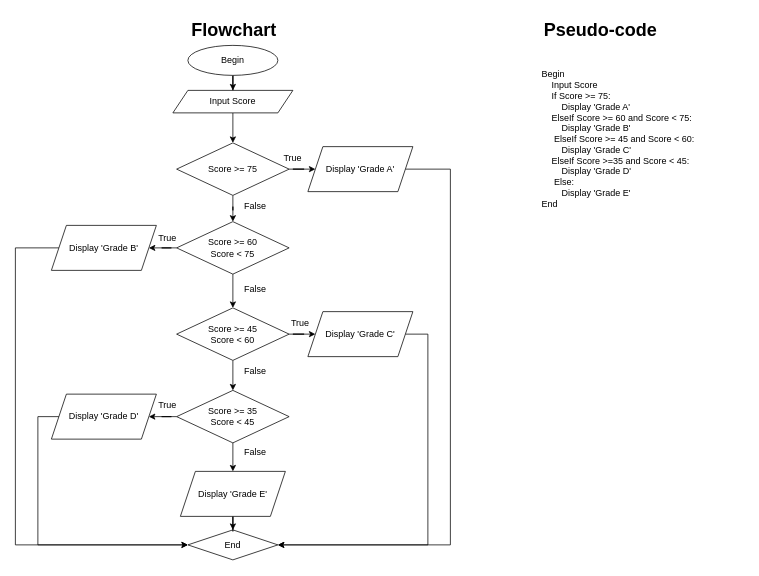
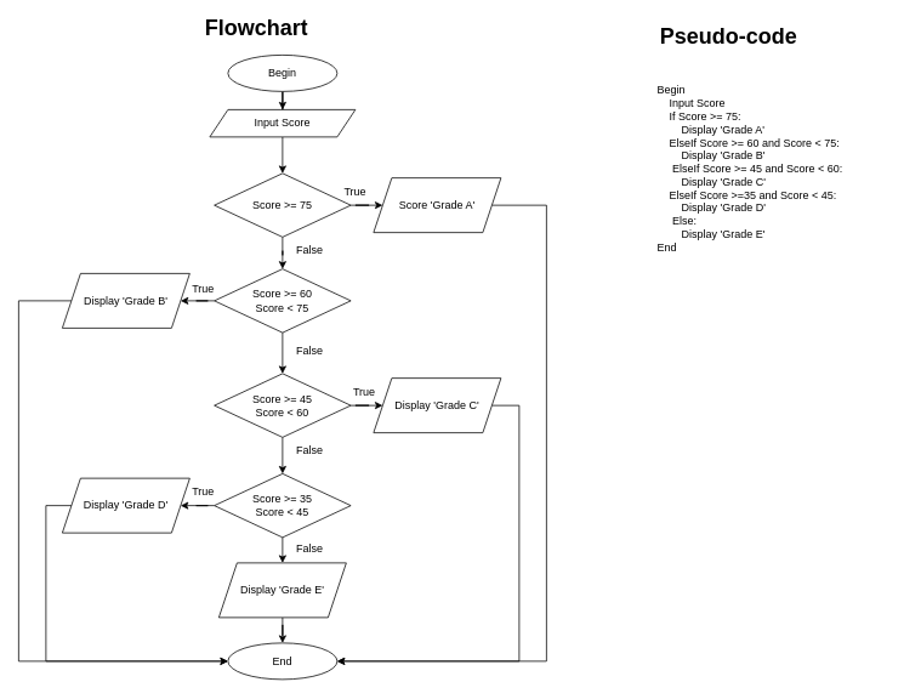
  <mxCell id="0" />
  <mxCell id="1" parent="0" />
- <mxCell id="2" value="&lt;h1&gt;Flowchart&lt;/h1&gt;" style="text;html=1;strokeColor=none;fillColor=none;spacing=5;spacingTop=-20;whiteSpace=wrap;overflow=hidden;rounded=0;" vertex="1" parent="1"><mxGeometry x="250" y="20" width="190" height="40" as="geometry" /></mxCell>
+ <mxCell id="2" value="&lt;h1&gt;Flowchart&lt;/h1&gt;" style="text;html=1;strokeColor=none;fillColor=none;spacing=5;spacingTop=-20;whiteSpace=wrap;overflow=hidden;rounded=0;" vertex="1" parent="1"><mxGeometry x="220" y="10" width="190" height="40" as="geometry" /></mxCell>
  <mxCell id="3" value="&lt;h1&gt;Pseudo-code&lt;/h1&gt;" style="text;html=1;strokeColor=none;fillColor=none;spacing=5;spacingTop=-20;whiteSpace=wrap;overflow=hidden;rounded=0;" vertex="1" parent="1"><mxGeometry x="720" y="20" width="190" height="40" as="geometry" /></mxCell>
  <mxCell id="4" value="Begin&lt;br&gt;&lt;span style=&quot;&quot;&gt;&lt;span style=&quot;&quot;&gt;&amp;nbsp;&amp;nbsp;&amp;nbsp;&amp;nbsp;&lt;/span&gt;&lt;/span&gt;Input Score&lt;br&gt;&lt;span style=&quot;&quot;&gt;&lt;span style=&quot;&quot;&gt;&amp;nbsp;&amp;nbsp;&amp;nbsp;&amp;nbsp;&lt;/span&gt;&lt;/span&gt;If Score &amp;gt;= 75:&lt;br&gt;&lt;span style=&quot;&quot;&gt;&lt;span style=&quot;&quot;&gt;&amp;nbsp;&amp;nbsp;&amp;nbsp;&amp;nbsp;&lt;/span&gt;&lt;/span&gt;&lt;span style=&quot;&quot;&gt;&lt;span style=&quot;&quot;&gt;&amp;nbsp;&amp;nbsp;&amp;nbsp;&amp;nbsp;&lt;/span&gt;&lt;/span&gt;Display 'Grade A'&lt;br&gt;&amp;nbsp; &amp;nbsp; ElseIf Score &amp;gt;= 60 and Score &amp;lt; 75:&lt;br style=&quot;border-color: var(--border-color);&quot;&gt;&lt;span style=&quot;border-color: var(--border-color);&quot;&gt;&lt;span style=&quot;&quot;&gt;&amp;nbsp;&amp;nbsp;&amp;nbsp;&amp;nbsp;&lt;/span&gt;&lt;/span&gt;&lt;span style=&quot;border-color: var(--border-color);&quot;&gt;&lt;span style=&quot;&quot;&gt;&amp;nbsp;&amp;nbsp;&amp;nbsp;&amp;nbsp;&lt;/span&gt;&lt;/span&gt;Display 'Grade B'&lt;br&gt;&amp;nbsp; &amp;nbsp; &amp;nbsp;ElseIf Score &amp;gt;= 45 and Score &amp;lt; 60:&lt;br style=&quot;border-color: var(--border-color);&quot;&gt;&lt;span style=&quot;border-color: var(--border-color);&quot;&gt;&lt;span style=&quot;&quot;&gt;&amp;nbsp;&amp;nbsp;&amp;nbsp;&amp;nbsp;&lt;/span&gt;&lt;/span&gt;&lt;span style=&quot;border-color: var(--border-color);&quot;&gt;&lt;span style=&quot;&quot;&gt;&amp;nbsp;&amp;nbsp;&amp;nbsp;&amp;nbsp;&lt;/span&gt;&lt;/span&gt;Display 'Grade C'&lt;br&gt;&amp;nbsp; &amp;nbsp; ElseIf Score &amp;gt;=35 and Score &amp;lt; 45:&lt;br style=&quot;border-color: var(--border-color);&quot;&gt;&lt;span style=&quot;border-color: var(--border-color);&quot;&gt;&lt;span style=&quot;&quot;&gt;&amp;nbsp;&amp;nbsp;&amp;nbsp;&amp;nbsp;&lt;/span&gt;&lt;/span&gt;&lt;span style=&quot;border-color: var(--border-color);&quot;&gt;&lt;span style=&quot;&quot;&gt;&amp;nbsp;&amp;nbsp;&amp;nbsp;&amp;nbsp;&lt;/span&gt;&lt;/span&gt;Display 'Grade D'&lt;br&gt;&amp;nbsp; &amp;nbsp; &amp;nbsp;Else:&lt;br style=&quot;border-color: var(--border-color);&quot;&gt;&lt;span style=&quot;border-color: var(--border-color);&quot;&gt;&lt;span style=&quot;&quot;&gt;&amp;nbsp;&amp;nbsp;&amp;nbsp;&amp;nbsp;&lt;/span&gt;&lt;/span&gt;&lt;span style=&quot;border-color: var(--border-color);&quot;&gt;&lt;span style=&quot;&quot;&gt;&amp;nbsp;&amp;nbsp;&amp;nbsp;&amp;nbsp;&lt;/span&gt;&lt;/span&gt;Display 'Grade E'&lt;br&gt;End" style="text;html=1;strokeColor=none;fillColor=none;align=left;verticalAlign=middle;whiteSpace=wrap;rounded=0;" vertex="1" parent="1"><mxGeometry x="720" y="90" width="270" height="190" as="geometry" /></mxCell>
  <mxCell id="5" value="" style="edgeStyle=orthogonalEdgeStyle;rounded=0;orthogonalLoop=1;jettySize=auto;html=1;" edge="1" parent="1" source="6" target="8"><mxGeometry relative="1" as="geometry" /></mxCell>
  <mxCell id="6" value="Begin" style="ellipse;whiteSpace=wrap;html=1;" vertex="1" parent="1"><mxGeometry x="250" y="60" width="120" height="40" as="geometry" /></mxCell>
  <mxCell id="7" style="edgeStyle=orthogonalEdgeStyle;rounded=0;orthogonalLoop=1;jettySize=auto;html=1;exitX=0.5;exitY=1;exitDx=0;exitDy=0;entryX=0.5;entryY=0;entryDx=0;entryDy=0;" edge="1" parent="1" source="8" target="11"><mxGeometry relative="1" as="geometry" /></mxCell>
  <mxCell id="8" value="Input Score" style="shape=parallelogram;perimeter=parallelogramPerimeter;whiteSpace=wrap;html=1;fixedSize=1;" vertex="1" parent="1"><mxGeometry x="230" y="120" width="160" height="30" as="geometry" /></mxCell>
  <mxCell id="9" value="" style="edgeStyle=orthogonalEdgeStyle;rounded=0;orthogonalLoop=1;jettySize=auto;html=1;" edge="1" parent="1" source="11" target="15"><mxGeometry relative="1" as="geometry" /></mxCell>
  <mxCell id="10" value="" style="edgeStyle=orthogonalEdgeStyle;rounded=0;orthogonalLoop=1;jettySize=auto;html=1;" edge="1" parent="1" source="11" target="24"><mxGeometry relative="1" as="geometry" /></mxCell>
  <mxCell id="11" value="Score &amp;gt;= 75" style="rhombus;whiteSpace=wrap;html=1;" vertex="1" parent="1"><mxGeometry x="235" y="190" width="150" height="70" as="geometry" /></mxCell>
  <mxCell id="12" style="edgeStyle=orthogonalEdgeStyle;rounded=0;orthogonalLoop=1;jettySize=auto;html=1;exitX=0.5;exitY=1;exitDx=0;exitDy=0;" edge="1" parent="1" source="11" target="11"><mxGeometry relative="1" as="geometry" /></mxCell>
  <mxCell id="13" value="" style="edgeStyle=orthogonalEdgeStyle;rounded=0;orthogonalLoop=1;jettySize=auto;html=1;" edge="1" parent="1" source="15" target="18"><mxGeometry relative="1" as="geometry" /></mxCell>
  <mxCell id="14" value="" style="edgeStyle=orthogonalEdgeStyle;rounded=0;orthogonalLoop=1;jettySize=auto;html=1;" edge="1" parent="1" source="15" target="26"><mxGeometry relative="1" as="geometry" /></mxCell>
  <mxCell id="15" value="Score &amp;gt;= 60&lt;br&gt;Score &amp;lt; 75" style="rhombus;whiteSpace=wrap;html=1;" vertex="1" parent="1"><mxGeometry x="235" y="295" width="150" height="70" as="geometry" /></mxCell>
  <mxCell id="16" value="" style="edgeStyle=orthogonalEdgeStyle;rounded=0;orthogonalLoop=1;jettySize=auto;html=1;" edge="1" parent="1" source="18" target="21"><mxGeometry relative="1" as="geometry" /></mxCell>
  <mxCell id="17" value="" style="edgeStyle=orthogonalEdgeStyle;rounded=0;orthogonalLoop=1;jettySize=auto;html=1;" edge="1" parent="1" source="18" target="28"><mxGeometry relative="1" as="geometry" /></mxCell>
  <mxCell id="18" value="Score &amp;gt;= 45&lt;br&gt;Score &amp;lt; 60" style="rhombus;whiteSpace=wrap;html=1;" vertex="1" parent="1"><mxGeometry x="235" y="410" width="150" height="70" as="geometry" /></mxCell>
  <mxCell id="19" value="" style="edgeStyle=orthogonalEdgeStyle;rounded=0;orthogonalLoop=1;jettySize=auto;html=1;" edge="1" parent="1" source="21" target="30"><mxGeometry relative="1" as="geometry" /></mxCell>
  <mxCell id="20" style="edgeStyle=orthogonalEdgeStyle;rounded=0;orthogonalLoop=1;jettySize=auto;html=1;exitX=0.5;exitY=1;exitDx=0;exitDy=0;entryX=0.5;entryY=0;entryDx=0;entryDy=0;" edge="1" parent="1" source="21" target="32"><mxGeometry relative="1" as="geometry" /></mxCell>
  <mxCell id="21" value="Score &amp;gt;= 35&lt;br&gt;Score &amp;lt; 45" style="rhombus;whiteSpace=wrap;html=1;" vertex="1" parent="1"><mxGeometry x="235" y="520" width="150" height="70" as="geometry" /></mxCell>
- <mxCell id="22" value="End" style="rhombus;whiteSpace=wrap;html=1;" vertex="1" parent="1"><mxGeometry x="250" y="706" width="120" height="40" as="geometry" /></mxCell>
+ <mxCell id="22" value="End" style="ellipse;whiteSpace=wrap;html=1;" vertex="1" parent="1"><mxGeometry x="250" y="706" width="120" height="40" as="geometry" /></mxCell>
  <mxCell id="23" style="edgeStyle=orthogonalEdgeStyle;rounded=0;orthogonalLoop=1;jettySize=auto;html=1;exitX=1;exitY=0.5;exitDx=0;exitDy=0;entryX=1;entryY=0.5;entryDx=0;entryDy=0;" edge="1" parent="1" source="24" target="22"><mxGeometry relative="1" as="geometry"><Array as="points"><mxPoint x="600" y="225" /><mxPoint x="600" y="726" /></Array></mxGeometry></mxCell>
- <mxCell id="24" value="Display 'Grade A'" style="shape=parallelogram;perimeter=parallelogramPerimeter;whiteSpace=wrap;html=1;fixedSize=1;" vertex="1" parent="1"><mxGeometry x="410" y="195" width="140" height="60" as="geometry" /></mxCell>
+ <mxCell id="24" value="Score 'Grade A'" style="shape=parallelogram;perimeter=parallelogramPerimeter;whiteSpace=wrap;html=1;fixedSize=1;" vertex="1" parent="1"><mxGeometry x="410" y="195" width="140" height="60" as="geometry" /></mxCell>
  <mxCell id="25" style="edgeStyle=orthogonalEdgeStyle;rounded=0;orthogonalLoop=1;jettySize=auto;html=1;exitX=0;exitY=0.5;exitDx=0;exitDy=0;entryX=0;entryY=0.5;entryDx=0;entryDy=0;" edge="1" parent="1" source="26" target="22"><mxGeometry relative="1" as="geometry"><Array as="points"><mxPoint x="20" y="330" /><mxPoint x="20" y="726" /></Array></mxGeometry></mxCell>
  <mxCell id="26" value="Display 'Grade B'" style="shape=parallelogram;perimeter=parallelogramPerimeter;whiteSpace=wrap;html=1;fixedSize=1;" vertex="1" parent="1"><mxGeometry x="68" y="300" width="140" height="60" as="geometry" /></mxCell>
  <mxCell id="27" style="edgeStyle=orthogonalEdgeStyle;rounded=0;orthogonalLoop=1;jettySize=auto;html=1;exitX=1;exitY=0.5;exitDx=0;exitDy=0;entryX=1;entryY=0.5;entryDx=0;entryDy=0;" edge="1" parent="1" source="28" target="22"><mxGeometry relative="1" as="geometry"><Array as="points"><mxPoint x="570" y="445" /><mxPoint x="570" y="726" /></Array></mxGeometry></mxCell>
  <mxCell id="28" value="Display 'Grade C'" style="shape=parallelogram;perimeter=parallelogramPerimeter;whiteSpace=wrap;html=1;fixedSize=1;" vertex="1" parent="1"><mxGeometry x="410" y="415" width="140" height="60" as="geometry" /></mxCell>
  <mxCell id="29" style="edgeStyle=orthogonalEdgeStyle;rounded=0;orthogonalLoop=1;jettySize=auto;html=1;exitX=0;exitY=0.5;exitDx=0;exitDy=0;entryX=0;entryY=0.5;entryDx=0;entryDy=0;" edge="1" parent="1" source="30" target="22"><mxGeometry relative="1" as="geometry"><Array as="points"><mxPoint x="50" y="555" /><mxPoint x="50" y="726" /></Array></mxGeometry></mxCell>
  <mxCell id="30" value="Display 'Grade D'" style="shape=parallelogram;perimeter=parallelogramPerimeter;whiteSpace=wrap;html=1;fixedSize=1;" vertex="1" parent="1"><mxGeometry x="68" y="525" width="140" height="60" as="geometry" /></mxCell>
  <mxCell id="31" value="" style="edgeStyle=orthogonalEdgeStyle;rounded=0;orthogonalLoop=1;jettySize=auto;html=1;" edge="1" parent="1" source="32" target="22"><mxGeometry relative="1" as="geometry" /></mxCell>
- <mxCell id="32" value="Display 'Grade E'" style="shape=parallelogram;perimeter=parallelogramPerimeter;whiteSpace=wrap;html=1;fixedSize=1;" vertex="1" parent="1"><mxGeometry x="240" y="628" width="140" height="60" as="geometry" /></mxCell>
+ <mxCell id="32" value="Display 'Grade E'" style="shape=parallelogram;perimeter=parallelogramPerimeter;whiteSpace=wrap;html=1;fixedSize=1;" vertex="1" parent="1"><mxGeometry x="240" y="618" width="140" height="60" as="geometry" /></mxCell>
  <mxCell id="33" value="True" style="text;html=1;strokeColor=none;fillColor=none;align=center;verticalAlign=middle;whiteSpace=wrap;rounded=0;" vertex="1" parent="1"><mxGeometry x="360" y="195" width="60" height="30" as="geometry" /></mxCell>
  <mxCell id="34" value="False" style="text;html=1;strokeColor=none;fillColor=none;align=center;verticalAlign=middle;whiteSpace=wrap;rounded=0;" vertex="1" parent="1"><mxGeometry x="310" y="260" width="60" height="30" as="geometry" /></mxCell>
  <mxCell id="35" value="False" style="text;html=1;strokeColor=none;fillColor=none;align=center;verticalAlign=middle;whiteSpace=wrap;rounded=0;" vertex="1" parent="1"><mxGeometry x="310" y="370" width="60" height="30" as="geometry" /></mxCell>
  <mxCell id="36" value="False" style="text;html=1;strokeColor=none;fillColor=none;align=center;verticalAlign=middle;whiteSpace=wrap;rounded=0;" vertex="1" parent="1"><mxGeometry x="310" y="480" width="60" height="30" as="geometry" /></mxCell>
  <mxCell id="37" value="False" style="text;html=1;strokeColor=none;fillColor=none;align=center;verticalAlign=middle;whiteSpace=wrap;rounded=0;" vertex="1" parent="1"><mxGeometry x="310" y="588" width="60" height="30" as="geometry" /></mxCell>
  <mxCell id="38" value="True" style="text;html=1;strokeColor=none;fillColor=none;align=center;verticalAlign=middle;whiteSpace=wrap;rounded=0;" vertex="1" parent="1"><mxGeometry x="370" y="415" width="60" height="30" as="geometry" /></mxCell>
  <mxCell id="39" value="True" style="text;html=1;strokeColor=none;fillColor=none;align=center;verticalAlign=middle;whiteSpace=wrap;rounded=0;" vertex="1" parent="1"><mxGeometry x="193" y="302" width="60" height="30" as="geometry" /></mxCell>
  <mxCell id="40" value="True" style="text;html=1;strokeColor=none;fillColor=none;align=center;verticalAlign=middle;whiteSpace=wrap;rounded=0;" vertex="1" parent="1"><mxGeometry x="193" y="525" width="60" height="30" as="geometry" /></mxCell>
